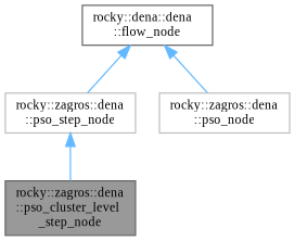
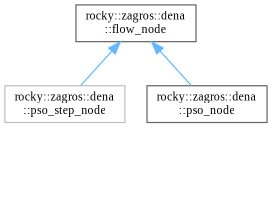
  digraph {
    fontname="Liberation Serif"
    node [color=gray40 fillcolor=white fontname="Liberation Serif" fontsize=10 shape=box style=filled]
    edge [color=steelblue1 dir=back fontname="Liberation Serif" fontsize=10 labelfontname=Helvetica labelfontsize=10 style=solid]
-   n1 [fillcolor=grey60 fontcolor=black height=0.2 label="rocky::zagros::dena\l::pso_cluster_level\l_step_node" width=0.4]
    n2 [color=grey75 height=0.2 label="rocky::zagros::dena\l::pso_step_node" width=0.4]
-   n3 [color=grey75 height=0.2 label="rocky::zagros::dena\l::pso_node" width=0.4]
-   n4 [height=0.2 label="rocky::dena::dena\l::flow_node" width=0.4]
-   n2 -> n1
+   n3 [height=0.2 label="rocky::zagros::dena\l::pso_node" width=0.4]
+   n4 [height=0.2 label="rocky::zagros::dena\l::flow_node" width=0.4]
    n4 -> n2
    n4 -> n3
  }
